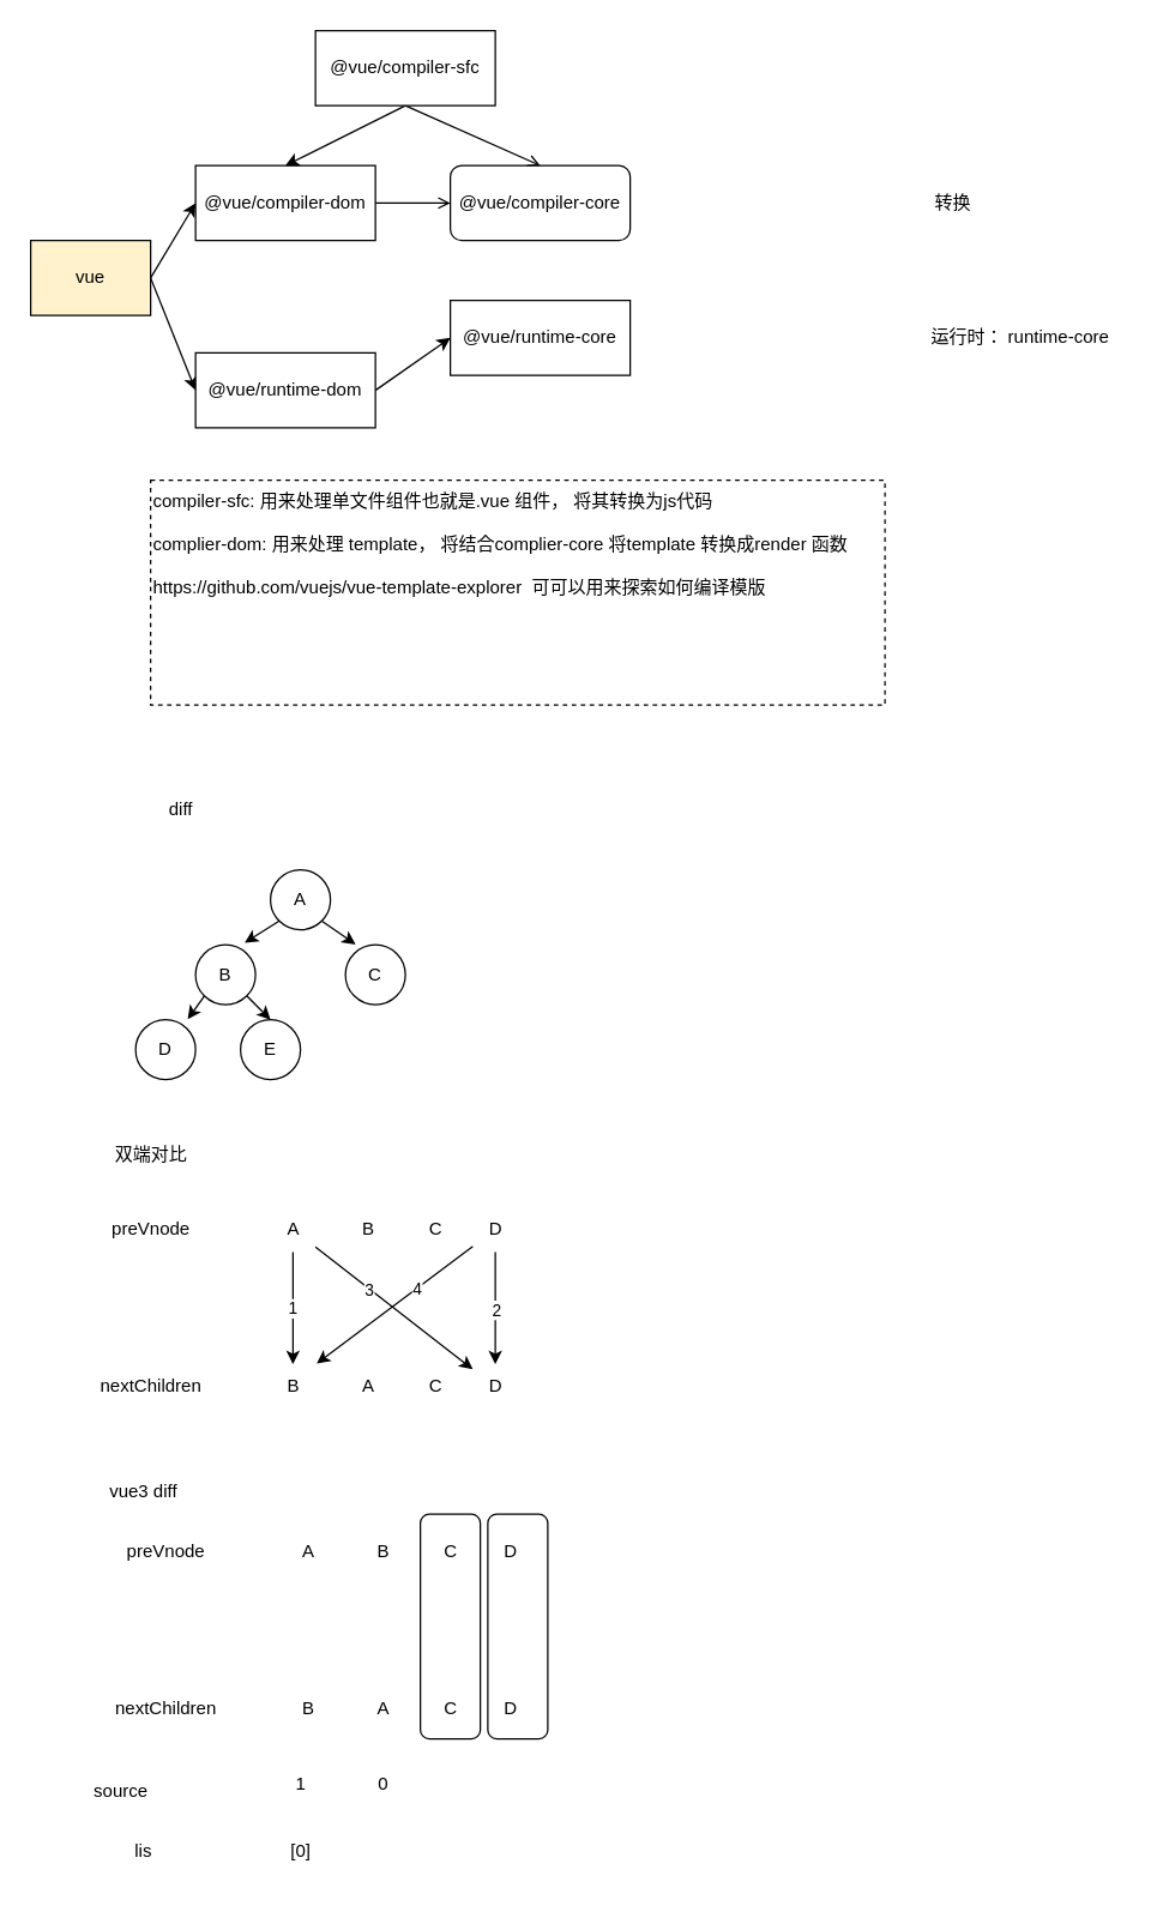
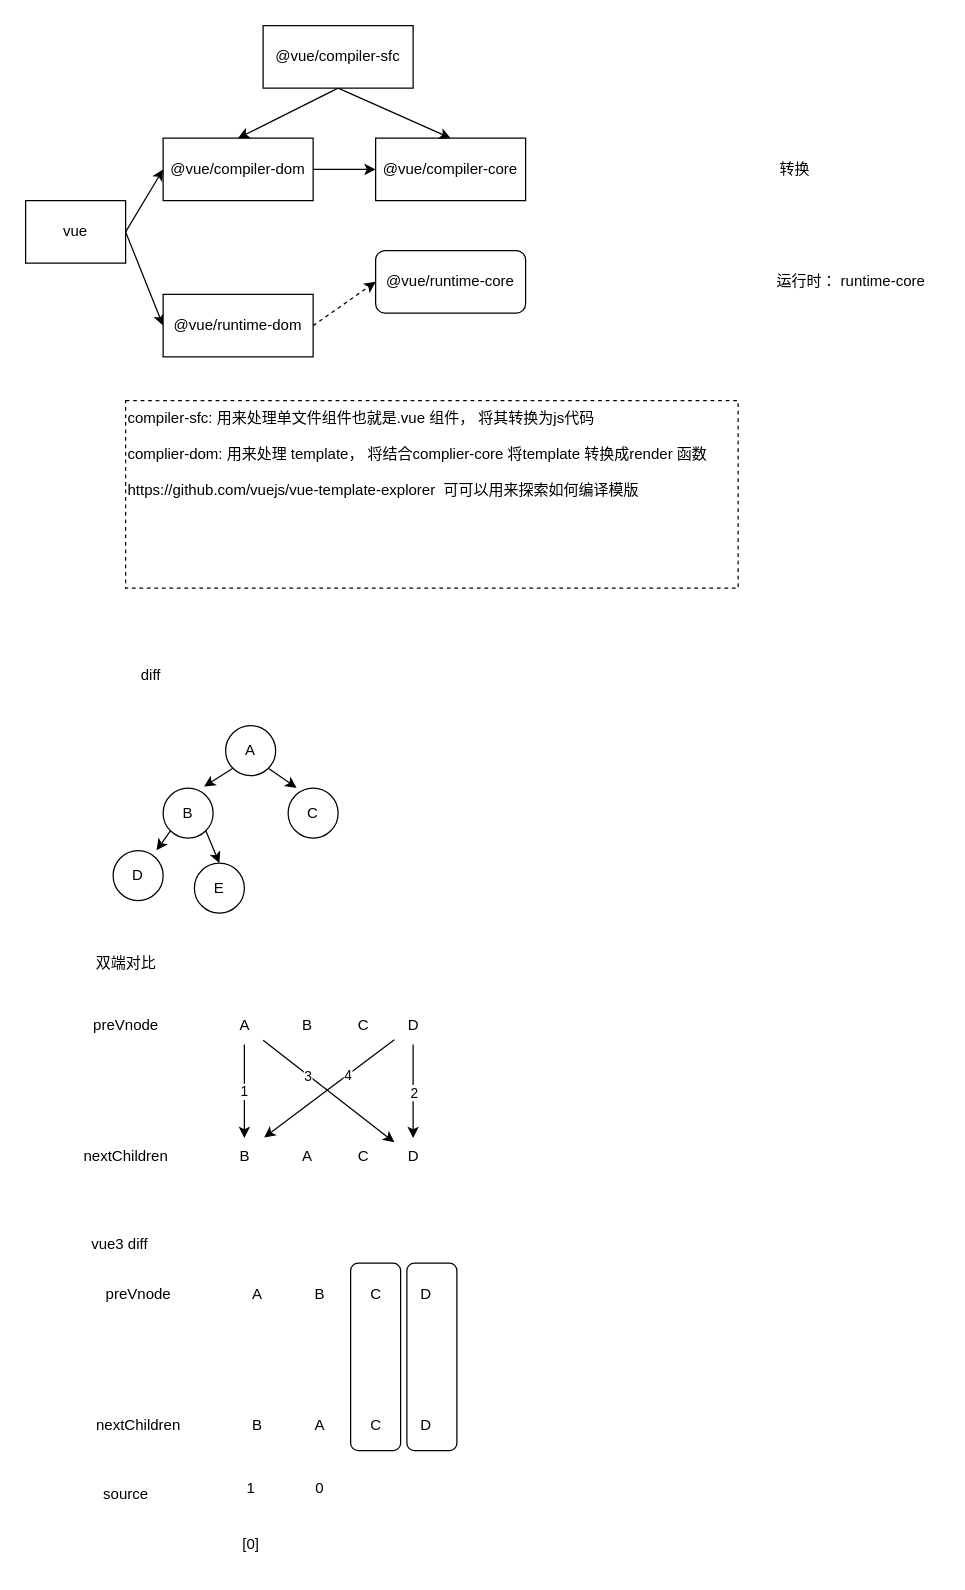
  <mxCell id="0" />
  <mxCell id="1" parent="0" />
  <mxCell id="2" value="" style="rounded=1;whiteSpace=wrap;html=1;" parent="1" vertex="1"><mxGeometry x="280" y="1010" width="40" height="150" as="geometry" /></mxCell>
  <mxCell id="3" value="" style="rounded=1;whiteSpace=wrap;html=1;" parent="1" vertex="1"><mxGeometry x="325" y="1010" width="40" height="150" as="geometry" /></mxCell>
  <mxCell id="4" style="edgeStyle=none;html=1;exitX=1;exitY=0.5;exitDx=0;exitDy=0;entryX=0;entryY=0.5;entryDx=0;entryDy=0;" parent="1" source="6" target="8" edge="1"><mxGeometry relative="1" as="geometry" /></mxCell>
  <mxCell id="5" style="edgeStyle=none;html=1;exitX=1;exitY=0.5;exitDx=0;exitDy=0;entryX=0;entryY=0.5;entryDx=0;entryDy=0;" parent="1" source="6" target="14" edge="1"><mxGeometry relative="1" as="geometry" /></mxCell>
- <mxCell id="6" value="vue" style="whiteSpace=wrap;html=1;fillColor=#fff2cc;" parent="1" vertex="1"><mxGeometry x="20" y="160" width="80" height="50" as="geometry" /></mxCell>
- <mxCell id="7" style="edgeStyle=none;html=1;exitX=1;exitY=0.5;exitDx=0;exitDy=0;entryX=0;entryY=0.5;entryDx=0;entryDy=0;endArrow=open;" parent="1" source="8" target="9" edge="1"><mxGeometry relative="1" as="geometry" /></mxCell>
+ <mxCell id="6" value="vue" style="whiteSpace=wrap;html=1;" parent="1" vertex="1"><mxGeometry x="20" y="160" width="80" height="50" as="geometry" /></mxCell>
+ <mxCell id="7" style="edgeStyle=none;html=1;exitX=1;exitY=0.5;exitDx=0;exitDy=0;entryX=0;entryY=0.5;entryDx=0;entryDy=0;" parent="1" source="8" target="9" edge="1"><mxGeometry relative="1" as="geometry" /></mxCell>
  <mxCell id="8" value="@vue/compiler-dom" style="whiteSpace=wrap;html=1;" parent="1" vertex="1"><mxGeometry x="130" y="110" width="120" height="50" as="geometry" /></mxCell>
- <mxCell id="9" value="@vue/compiler-core" style="whiteSpace=wrap;html=1;rounded=1;" parent="1" vertex="1"><mxGeometry x="300" y="110" width="120" height="50" as="geometry" /></mxCell>
+ <mxCell id="9" value="@vue/compiler-core" style="whiteSpace=wrap;html=1;" parent="1" vertex="1"><mxGeometry x="300" y="110" width="120" height="50" as="geometry" /></mxCell>
  <mxCell id="10" style="edgeStyle=none;html=1;exitX=0.5;exitY=1;exitDx=0;exitDy=0;entryX=0.5;entryY=0;entryDx=0;entryDy=0;" parent="1" source="12" target="8" edge="1"><mxGeometry relative="1" as="geometry" /></mxCell>
- <mxCell id="11" style="edgeStyle=none;html=1;exitX=0.5;exitY=1;exitDx=0;exitDy=0;entryX=0.5;entryY=0;entryDx=0;entryDy=0;endArrow=open;" parent="1" source="12" target="9" edge="1"><mxGeometry relative="1" as="geometry" /></mxCell>
+ <mxCell id="11" style="edgeStyle=none;html=1;exitX=0.5;exitY=1;exitDx=0;exitDy=0;entryX=0.5;entryY=0;entryDx=0;entryDy=0;" parent="1" source="12" target="9" edge="1"><mxGeometry relative="1" as="geometry" /></mxCell>
  <mxCell id="12" value="@vue/compiler-sfc" style="whiteSpace=wrap;html=1;" parent="1" vertex="1"><mxGeometry x="210" y="20" width="120" height="50" as="geometry" /></mxCell>
- <mxCell id="13" style="edgeStyle=none;html=1;exitX=1;exitY=0.5;exitDx=0;exitDy=0;entryX=0;entryY=0.5;entryDx=0;entryDy=0;" parent="1" source="14" target="15" edge="1"><mxGeometry relative="1" as="geometry" /></mxCell>
+ <mxCell id="13" style="edgeStyle=none;html=1;exitX=1;exitY=0.5;exitDx=0;exitDy=0;entryX=0;entryY=0.5;entryDx=0;entryDy=0;dashed=1;" parent="1" source="14" target="15" edge="1"><mxGeometry relative="1" as="geometry" /></mxCell>
  <mxCell id="14" value="@vue/runtime-dom" style="whiteSpace=wrap;html=1;" parent="1" vertex="1"><mxGeometry x="130" y="235" width="120" height="50" as="geometry" /></mxCell>
- <mxCell id="15" value="@vue/runtime-core" style="whiteSpace=wrap;html=1;" parent="1" vertex="1"><mxGeometry x="300" y="200" width="120" height="50" as="geometry" /></mxCell>
+ <mxCell id="15" value="@vue/runtime-core" style="whiteSpace=wrap;html=1;rounded=1;" parent="1" vertex="1"><mxGeometry x="300" y="200" width="120" height="50" as="geometry" /></mxCell>
  <mxCell id="16" value="compiler-sfc: 用来处理单文件组件也就是.vue 组件， 将其转换为js代码&lt;br&gt;&lt;br&gt;complier-dom: 用来处理 template， 将结合complier-core 将template 转换成render 函数&lt;br&gt;&lt;br&gt;https://github.com/vuejs/vue-template-explorer&amp;nbsp; 可可以用来探索如何编译模版" style="whiteSpace=wrap;html=1;dashed=1;align=left;horizontal=1;verticalAlign=top;" parent="1" vertex="1"><mxGeometry x="100" y="320" width="490" height="150" as="geometry" /></mxCell>
  <mxCell id="17" value="运行时： runtime-core" style="text;html=1;align=center;verticalAlign=middle;resizable=0;points=[];autosize=1;strokeColor=none;fillColor=none;" parent="1" vertex="1"><mxGeometry x="610" y="210" width="140" height="30" as="geometry" /></mxCell>
  <mxCell id="18" value="转换" style="text;html=1;align=center;verticalAlign=middle;resizable=0;points=[];autosize=1;strokeColor=none;fillColor=none;" parent="1" vertex="1"><mxGeometry x="610" y="120" width="50" height="30" as="geometry" /></mxCell>
  <mxCell id="19" value="diff" style="text;html=1;align=center;verticalAlign=middle;resizable=0;points=[];autosize=1;strokeColor=none;fillColor=none;" parent="1" vertex="1"><mxGeometry x="100" y="525" width="40" height="30" as="geometry" /></mxCell>
  <mxCell id="20" style="edgeStyle=none;html=1;exitX=0;exitY=1;exitDx=0;exitDy=0;entryX=0.819;entryY=-0.031;entryDx=0;entryDy=0;entryPerimeter=0;" parent="1" source="22" target="25" edge="1"><mxGeometry relative="1" as="geometry" /></mxCell>
  <mxCell id="21" style="edgeStyle=none;html=1;exitX=1;exitY=1;exitDx=0;exitDy=0;entryX=0.169;entryY=-0.006;entryDx=0;entryDy=0;entryPerimeter=0;" parent="1" source="22" target="26" edge="1"><mxGeometry relative="1" as="geometry" /></mxCell>
  <mxCell id="22" value="A" style="ellipse;whiteSpace=wrap;html=1;" parent="1" vertex="1"><mxGeometry x="180" y="580" width="40" height="40" as="geometry" /></mxCell>
  <mxCell id="23" style="edgeStyle=none;html=1;exitX=0;exitY=1;exitDx=0;exitDy=0;entryX=0.869;entryY=-0.006;entryDx=0;entryDy=0;entryPerimeter=0;" parent="1" source="25" target="27" edge="1"><mxGeometry relative="1" as="geometry" /></mxCell>
  <mxCell id="24" style="edgeStyle=none;html=1;exitX=1;exitY=1;exitDx=0;exitDy=0;entryX=0.5;entryY=0;entryDx=0;entryDy=0;" parent="1" source="25" target="28" edge="1"><mxGeometry relative="1" as="geometry" /></mxCell>
  <mxCell id="25" value="B" style="ellipse;whiteSpace=wrap;html=1;" parent="1" vertex="1"><mxGeometry x="130" y="630" width="40" height="40" as="geometry" /></mxCell>
  <mxCell id="26" value="C" style="ellipse;whiteSpace=wrap;html=1;" parent="1" vertex="1"><mxGeometry x="230" y="630" width="40" height="40" as="geometry" /></mxCell>
  <mxCell id="27" value="D" style="ellipse;whiteSpace=wrap;html=1;" parent="1" vertex="1"><mxGeometry x="90" y="680" width="40" height="40" as="geometry" /></mxCell>
- <mxCell id="28" value="E" style="ellipse;whiteSpace=wrap;html=1;" parent="1" vertex="1"><mxGeometry x="160" y="680" width="40" height="40" as="geometry" /></mxCell>
+ <mxCell id="28" value="E" style="ellipse;whiteSpace=wrap;html=1;" parent="1" vertex="1"><mxGeometry x="155" y="690" width="40" height="40" as="geometry" /></mxCell>
  <mxCell id="29" value="双端对比" style="text;html=1;align=center;verticalAlign=middle;resizable=0;points=[];autosize=1;strokeColor=none;fillColor=none;" parent="1" vertex="1"><mxGeometry x="65" y="755" width="70" height="30" as="geometry" /></mxCell>
  <mxCell id="30" value="preVnode" style="text;html=1;align=center;verticalAlign=middle;resizable=0;points=[];autosize=1;strokeColor=none;fillColor=none;" parent="1" vertex="1"><mxGeometry x="60" y="805" width="80" height="30" as="geometry" /></mxCell>
  <mxCell id="31" value="nextChildren" style="text;html=1;align=center;verticalAlign=middle;resizable=0;points=[];autosize=1;strokeColor=none;fillColor=none;" parent="1" vertex="1"><mxGeometry x="55" y="910" width="90" height="30" as="geometry" /></mxCell>
  <mxCell id="32" value="1" style="edgeStyle=none;html=1;" parent="1" source="35" target="43" edge="1"><mxGeometry relative="1" as="geometry" /></mxCell>
  <mxCell id="33" value="" style="edgeStyle=none;html=1;" parent="1" source="35" target="46" edge="1"><mxGeometry relative="1" as="geometry"><mxPoint x="300" y="890" as="targetPoint" /></mxGeometry></mxCell>
  <mxCell id="34" value="3" style="edgeLabel;html=1;align=center;verticalAlign=middle;resizable=0;points=[];" parent="33" vertex="1" connectable="0"><mxGeometry x="-0.306" y="-1" relative="1" as="geometry"><mxPoint as="offset" /></mxGeometry></mxCell>
  <mxCell id="35" value="A" style="text;html=1;align=center;verticalAlign=middle;resizable=0;points=[];autosize=1;strokeColor=none;fillColor=none;" parent="1" vertex="1"><mxGeometry x="180" y="805" width="30" height="30" as="geometry" /></mxCell>
  <mxCell id="36" value="B" style="text;html=1;align=center;verticalAlign=middle;resizable=0;points=[];autosize=1;strokeColor=none;fillColor=none;" parent="1" vertex="1"><mxGeometry x="230" y="805" width="30" height="30" as="geometry" /></mxCell>
  <mxCell id="37" value="C" style="text;html=1;align=center;verticalAlign=middle;resizable=0;points=[];autosize=1;strokeColor=none;fillColor=none;" parent="1" vertex="1"><mxGeometry x="275" y="805" width="30" height="30" as="geometry" /></mxCell>
  <mxCell id="38" value="" style="edgeStyle=none;html=1;" parent="1" source="42" target="46" edge="1"><mxGeometry relative="1" as="geometry" /></mxCell>
  <mxCell id="39" value="2" style="edgeLabel;html=1;align=center;verticalAlign=middle;resizable=0;points=[];" parent="38" vertex="1" connectable="0"><mxGeometry x="0.007" relative="1" as="geometry"><mxPoint as="offset" /></mxGeometry></mxCell>
  <mxCell id="40" style="edgeStyle=none;html=1;entryX=1.027;entryY=-0.014;entryDx=0;entryDy=0;entryPerimeter=0;" parent="1" source="42" target="43" edge="1"><mxGeometry relative="1" as="geometry" /></mxCell>
  <mxCell id="41" value="4" style="edgeLabel;html=1;align=center;verticalAlign=middle;resizable=0;points=[];" parent="40" vertex="1" connectable="0"><mxGeometry x="-0.284" relative="1" as="geometry"><mxPoint as="offset" /></mxGeometry></mxCell>
  <mxCell id="42" value="D" style="text;html=1;align=center;verticalAlign=middle;resizable=0;points=[];autosize=1;strokeColor=none;fillColor=none;" parent="1" vertex="1"><mxGeometry x="315" y="805" width="30" height="30" as="geometry" /></mxCell>
  <mxCell id="43" value="B" style="text;html=1;align=center;verticalAlign=middle;resizable=0;points=[];autosize=1;strokeColor=none;fillColor=none;" parent="1" vertex="1"><mxGeometry x="180" y="910" width="30" height="30" as="geometry" /></mxCell>
  <mxCell id="44" value="A" style="text;html=1;align=center;verticalAlign=middle;resizable=0;points=[];autosize=1;strokeColor=none;fillColor=none;" parent="1" vertex="1"><mxGeometry x="230" y="910" width="30" height="30" as="geometry" /></mxCell>
  <mxCell id="45" value="C" style="text;html=1;align=center;verticalAlign=middle;resizable=0;points=[];autosize=1;strokeColor=none;fillColor=none;" parent="1" vertex="1"><mxGeometry x="275" y="910" width="30" height="30" as="geometry" /></mxCell>
  <mxCell id="46" value="D" style="text;html=1;align=center;verticalAlign=middle;resizable=0;points=[];autosize=1;strokeColor=none;fillColor=none;" parent="1" vertex="1"><mxGeometry x="315" y="910" width="30" height="30" as="geometry" /></mxCell>
  <mxCell id="47" value="vue3 diff" style="text;html=1;align=center;verticalAlign=middle;resizable=0;points=[];autosize=1;strokeColor=none;fillColor=none;" parent="1" vertex="1"><mxGeometry x="60" y="980" width="70" height="30" as="geometry" /></mxCell>
  <mxCell id="48" value="preVnode" style="text;html=1;align=center;verticalAlign=middle;resizable=0;points=[];autosize=1;strokeColor=none;fillColor=none;" parent="1" vertex="1"><mxGeometry x="70" y="1020" width="80" height="30" as="geometry" /></mxCell>
  <mxCell id="49" value="nextChildren" style="text;html=1;align=center;verticalAlign=middle;resizable=0;points=[];autosize=1;strokeColor=none;fillColor=none;" parent="1" vertex="1"><mxGeometry x="65" y="1125" width="90" height="30" as="geometry" /></mxCell>
  <mxCell id="50" value="A" style="text;html=1;align=center;verticalAlign=middle;resizable=0;points=[];autosize=1;strokeColor=none;fillColor=none;" parent="1" vertex="1"><mxGeometry x="190" y="1020" width="30" height="30" as="geometry" /></mxCell>
  <mxCell id="51" value="B" style="text;html=1;align=center;verticalAlign=middle;resizable=0;points=[];autosize=1;strokeColor=none;fillColor=none;" parent="1" vertex="1"><mxGeometry x="240" y="1020" width="30" height="30" as="geometry" /></mxCell>
  <mxCell id="52" value="C" style="text;html=1;align=center;verticalAlign=middle;resizable=0;points=[];autosize=1;strokeColor=none;fillColor=none;" parent="1" vertex="1"><mxGeometry x="285" y="1020" width="30" height="30" as="geometry" /></mxCell>
  <mxCell id="53" value="D" style="text;html=1;align=center;verticalAlign=middle;resizable=0;points=[];autosize=1;strokeColor=none;fillColor=none;" parent="1" vertex="1"><mxGeometry x="325" y="1020" width="30" height="30" as="geometry" /></mxCell>
  <mxCell id="54" value="B" style="text;html=1;align=center;verticalAlign=middle;resizable=0;points=[];autosize=1;strokeColor=none;fillColor=none;" parent="1" vertex="1"><mxGeometry x="190" y="1125" width="30" height="30" as="geometry" /></mxCell>
  <mxCell id="55" value="A" style="text;html=1;align=center;verticalAlign=middle;resizable=0;points=[];autosize=1;strokeColor=none;fillColor=none;" parent="1" vertex="1"><mxGeometry x="240" y="1125" width="30" height="30" as="geometry" /></mxCell>
  <mxCell id="56" value="C" style="text;html=1;align=center;verticalAlign=middle;resizable=0;points=[];autosize=1;strokeColor=none;fillColor=none;" parent="1" vertex="1"><mxGeometry x="285" y="1125" width="30" height="30" as="geometry" /></mxCell>
  <mxCell id="57" value="D" style="text;html=1;align=center;verticalAlign=middle;resizable=0;points=[];autosize=1;strokeColor=none;fillColor=none;" parent="1" vertex="1"><mxGeometry x="325" y="1125" width="30" height="30" as="geometry" /></mxCell>
- <mxCell id="58" value="source" style="text;html=1;align=center;verticalAlign=middle;resizable=0;points=[];autosize=1;strokeColor=none;fillColor=none;" parent="1" vertex="1"><mxGeometry x="50" y="1180" width="60" height="30" as="geometry" /></mxCell>
+ <mxCell id="58" value="source" style="text;html=1;align=center;verticalAlign=middle;resizable=0;points=[];autosize=1;strokeColor=none;fillColor=none;" parent="1" vertex="1"><mxGeometry x="70" y="1180" width="60" height="30" as="geometry" /></mxCell>
  <mxCell id="59" value="1" style="text;html=1;align=center;verticalAlign=middle;resizable=0;points=[];autosize=1;strokeColor=none;fillColor=none;" parent="1" vertex="1"><mxGeometry x="185" y="1175" width="30" height="30" as="geometry" /></mxCell>
  <mxCell id="60" value="0" style="text;html=1;align=center;verticalAlign=middle;resizable=0;points=[];autosize=1;strokeColor=none;fillColor=none;" parent="1" vertex="1"><mxGeometry x="240" y="1175" width="30" height="30" as="geometry" /></mxCell>
- <mxCell id="61" value="lis" style="text;html=1;align=center;verticalAlign=middle;resizable=0;points=[];autosize=1;strokeColor=none;fillColor=none;" parent="1" vertex="1"><mxGeometry x="80" y="1220" width="30" height="30" as="geometry" /></mxCell>
  <mxCell id="62" value="[0]" style="text;html=1;align=center;verticalAlign=middle;resizable=0;points=[];autosize=1;strokeColor=none;fillColor=none;" parent="1" vertex="1"><mxGeometry x="180" y="1220" width="40" height="30" as="geometry" /></mxCell>
